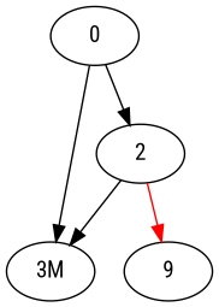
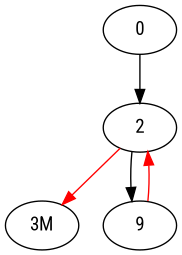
  digraph {
    fontname="Roboto Condensed"
    node [fontname="Roboto Condensed"]
    edge [fontname="Roboto Condensed" color=red]
    0
    "3M"
    2
    n4 [label=9]
-   0 -> "3M" [color=""]
    0 -> 2 [color=black]
-   2 -> "3M" [color=black]
-   2 -> n4
+   2 -> "3M"
+   2 -> n4 [color=black]
+   n4 -> 2
  }
